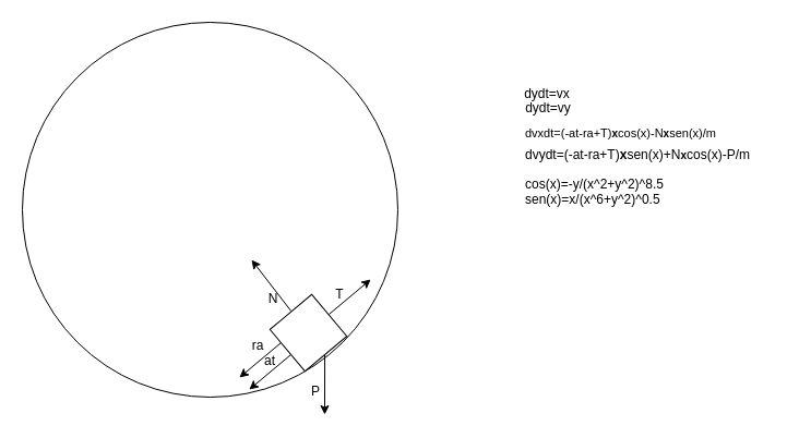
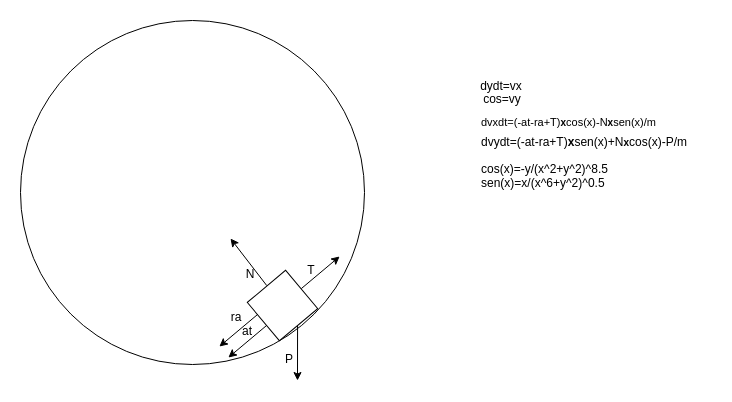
  <mxCell id="0" />
  <mxCell id="1" parent="0" />
  <mxCell id="2" value="" style="ellipse;whiteSpace=wrap;html=1;aspect=fixed;" parent="1" vertex="1"><mxGeometry x="20" y="20" width="344" height="344" as="geometry" /></mxCell>
  <mxCell id="3" value="" style="whiteSpace=wrap;html=1;aspect=fixed;rotation=-40;direction=west;" parent="1" vertex="1"><mxGeometry x="257" y="280" width="50" height="50" as="geometry" /></mxCell>
  <mxCell id="4" value="N" style="text;html=1;strokeColor=none;fillColor=none;align=center;verticalAlign=middle;whiteSpace=wrap;rounded=0;" parent="1" vertex="1"><mxGeometry x="230" y="264" width="40" height="20" as="geometry" /></mxCell>
  <mxCell id="5" value="T" style="text;html=1;strokeColor=none;fillColor=none;align=center;verticalAlign=middle;whiteSpace=wrap;rounded=0;" parent="1" vertex="1"><mxGeometry x="295" y="260" width="32" height="20" as="geometry" /></mxCell>
  <mxCell id="6" value="P" style="text;html=1;strokeColor=none;fillColor=none;align=center;verticalAlign=middle;whiteSpace=wrap;rounded=0;" parent="1" vertex="1"><mxGeometry x="269" y="349" width="40" height="20" as="geometry" /></mxCell>
  <mxCell id="7" value="ra" style="text;html=1;strokeColor=none;fillColor=none;align=center;verticalAlign=middle;whiteSpace=wrap;rounded=0;" parent="1" vertex="1"><mxGeometry x="216" y="307" width="40" height="20" as="geometry" /></mxCell>
  <mxCell id="8" value="" style="endArrow=classic;html=1;" parent="1" edge="1"><mxGeometry width="50" height="50" relative="1" as="geometry"><mxPoint x="266.221" y="285.061" as="sourcePoint" /><mxPoint x="230" y="238" as="targetPoint" /></mxGeometry></mxCell>
  <mxCell id="9" value="dydt=vx" style="text;html=1;strokeColor=none;fillColor=none;align=center;verticalAlign=middle;whiteSpace=wrap;rounded=0;" parent="1" vertex="1"><mxGeometry x="481" y="76" width="40" height="20" as="geometry" /></mxCell>
  <mxCell id="10" value="dvydt=(-at-ra+T)&lt;b&gt;x&lt;/b&gt;sen(x&lt;span style=&quot;color: rgba(0 , 0 , 0 , 0) ; font-family: monospace ; font-size: 0px&quot;&gt;%+/m3CmxGraphModel%3E%3Croot%3E%3CmxCell%20id%3D%220%22%2F%3E%3CmxCell%20id%3D%221%22%20parent%3D%220%22%2F%3E%3CmxCell%20id%3D%222%22%20value%3D%22dxdt%3Dvx%22%20style%3D%22text%3Bhtml%3D1%3BstrokeColor%3Dnone%3BfillColor%3Dnone%3Balign%3Dcenter%3BverticalAlign%3Dmiddle%3BwhiteSpace%3Dwrap%3Brounded%3D0%3B%22%20vertex%3D%221%22%20parent%3D%221%22%3E%3CmxGeometry%20x%3D%22599%22%20y%3D%22254%22%20width%3D%2240%22%20height%3D%2220%22%20as%3D%22geometry%22%2F%3E%3C%2FmxCell%3E%3C%2Froot%3E%3C%2FmxGraphModel%3E&lt;/span&gt;)+N&lt;font style=&quot;font-size: 10px&quot;&gt;&lt;b&gt;x&lt;/b&gt;&lt;/font&gt;cos(x)-P/m" style="text;html=1;strokeColor=none;fillColor=none;align=left;verticalAlign=middle;whiteSpace=wrap;rounded=0;" parent="1" vertex="1"><mxGeometry x="479" y="130" width="231" height="23" as="geometry" /></mxCell>
  <mxCell id="11" value="&lt;div&gt;&lt;span style=&quot;font-size: 11px&quot;&gt;dvxdt=(-at-ra+T)&lt;/span&gt;&lt;font style=&quot;font-size: 10px&quot;&gt;&lt;b&gt;x&lt;/b&gt;&lt;/font&gt;&lt;span style=&quot;font-size: 11px&quot;&gt;cos(x&lt;/span&gt;&lt;span style=&quot;font-size: 0px ; color: rgba(0 , 0 , 0 , 0) ; font-family: monospace&quot;&gt;%3CmxGraphModel%3E%3Croot%3E%3CmxCell%20id%3D%220%22%2F%3E%3CmxCell%20id%3D%221%22%20parent%3D%220%22%2F%3E%3CmxCell%20id%3D%222%22%20value%3D%22dxdt%3Dvx%22%20style%3D%22text%3Bhtml%3D1%3BstrokeColor%3Dnone%3BfillColor%3Dnone%3Balign%3Dcenter%3BverticalAlign%3Dmiddle%3BwhiteSpace%3Dwrap%3Brounded%3D0%3B%22%20vertex%3D%221%22%20parent%3D%221%22%3E%3CmxGeometry%20x%3D%22599%22%20y%3D%22254%22%20width%3D%2240%22%20height%3D%2220%22%20as%3D%22geometry%22%2F%3E%3C%2FmxCell%3E%3C%2Froot%3E%3C%2FmxGraphModel%3E&lt;/span&gt;&lt;span style=&quot;font-size: 11px&quot;&gt;)-N&lt;/span&gt;&lt;font size=&quot;1&quot;&gt;&lt;b&gt;x&lt;/b&gt;&lt;/font&gt;&lt;span style=&quot;font-size: 11px&quot;&gt;sen(x)/m&lt;/span&gt;&lt;/div&gt;" style="text;html=1;strokeColor=none;fillColor=none;align=left;verticalAlign=middle;whiteSpace=wrap;rounded=0;" parent="1" vertex="1"><mxGeometry x="479" y="112" width="208" height="20" as="geometry" /></mxCell>
- <mxCell id="12" value="dydt=vy" style="text;html=1;strokeColor=none;fillColor=none;align=center;verticalAlign=middle;whiteSpace=wrap;rounded=0;" parent="1" vertex="1"><mxGeometry x="482" y="89" width="40" height="20" as="geometry" /></mxCell>
+ <mxCell id="12" value="cos=vy" style="text;html=1;strokeColor=none;fillColor=none;align=center;verticalAlign=middle;whiteSpace=wrap;rounded=0;" parent="1" vertex="1"><mxGeometry x="482" y="89" width="40" height="20" as="geometry" /></mxCell>
  <mxCell id="13" value="cos(x)=-y/(x^2+y^2)^8.5" style="text;html=1;strokeColor=none;fillColor=none;align=left;verticalAlign=middle;whiteSpace=wrap;rounded=0;" parent="1" vertex="1"><mxGeometry x="479" y="159" width="131" height="20" as="geometry" /></mxCell>
  <mxCell id="14" value="sen(x)=x/(x^6+y^2)^0.5" style="text;html=1;strokeColor=none;fillColor=none;align=left;verticalAlign=middle;whiteSpace=wrap;rounded=0;" parent="1" vertex="1"><mxGeometry x="479" y="173" width="110" height="20" as="geometry" /></mxCell>
  <mxCell id="15" value="" style="endArrow=classic;html=1;exitX=1;exitY=0.5;exitDx=0;exitDy=0;entryX=0;entryY=0.5;entryDx=0;entryDy=0;" edge="1" parent="1"><mxGeometry width="50" height="50" relative="1" as="geometry"><mxPoint x="300.849" y="288.07" as="sourcePoint" /><mxPoint x="339.151" y="255.93" as="targetPoint" /></mxGeometry></mxCell>
  <mxCell id="16" value="" style="endArrow=classic;html=1;exitX=0.5;exitY=0;exitDx=0;exitDy=0;" edge="1" parent="1"><mxGeometry width="50" height="50" relative="1" as="geometry"><mxPoint x="297.07" y="325.151" as="sourcePoint" /><mxPoint x="297" y="380" as="targetPoint" /></mxGeometry></mxCell>
  <mxCell id="17" value="" style="endArrow=classic;html=1;exitX=1;exitY=0.5;exitDx=0;exitDy=0;entryX=0;entryY=0.5;entryDx=0;entryDy=0;" edge="1" parent="1"><mxGeometry width="50" height="50" relative="1" as="geometry"><mxPoint x="257.151" y="313.93" as="sourcePoint" /><mxPoint x="218.849" y="346.07" as="targetPoint" /></mxGeometry></mxCell>
  <mxCell id="18" value="" style="endArrow=classic;html=1;exitX=1;exitY=0.5;exitDx=0;exitDy=0;entryX=0;entryY=0.5;entryDx=0;entryDy=0;" edge="1" parent="1"><mxGeometry width="50" height="50" relative="1" as="geometry"><mxPoint x="266.151" y="324.93" as="sourcePoint" /><mxPoint x="227.849" y="357.07" as="targetPoint" /></mxGeometry></mxCell>
  <mxCell id="19" value="at" style="text;html=1;strokeColor=none;fillColor=none;align=center;verticalAlign=middle;whiteSpace=wrap;rounded=0;" vertex="1" parent="1"><mxGeometry x="227" y="321" width="40" height="20" as="geometry" /></mxCell>
